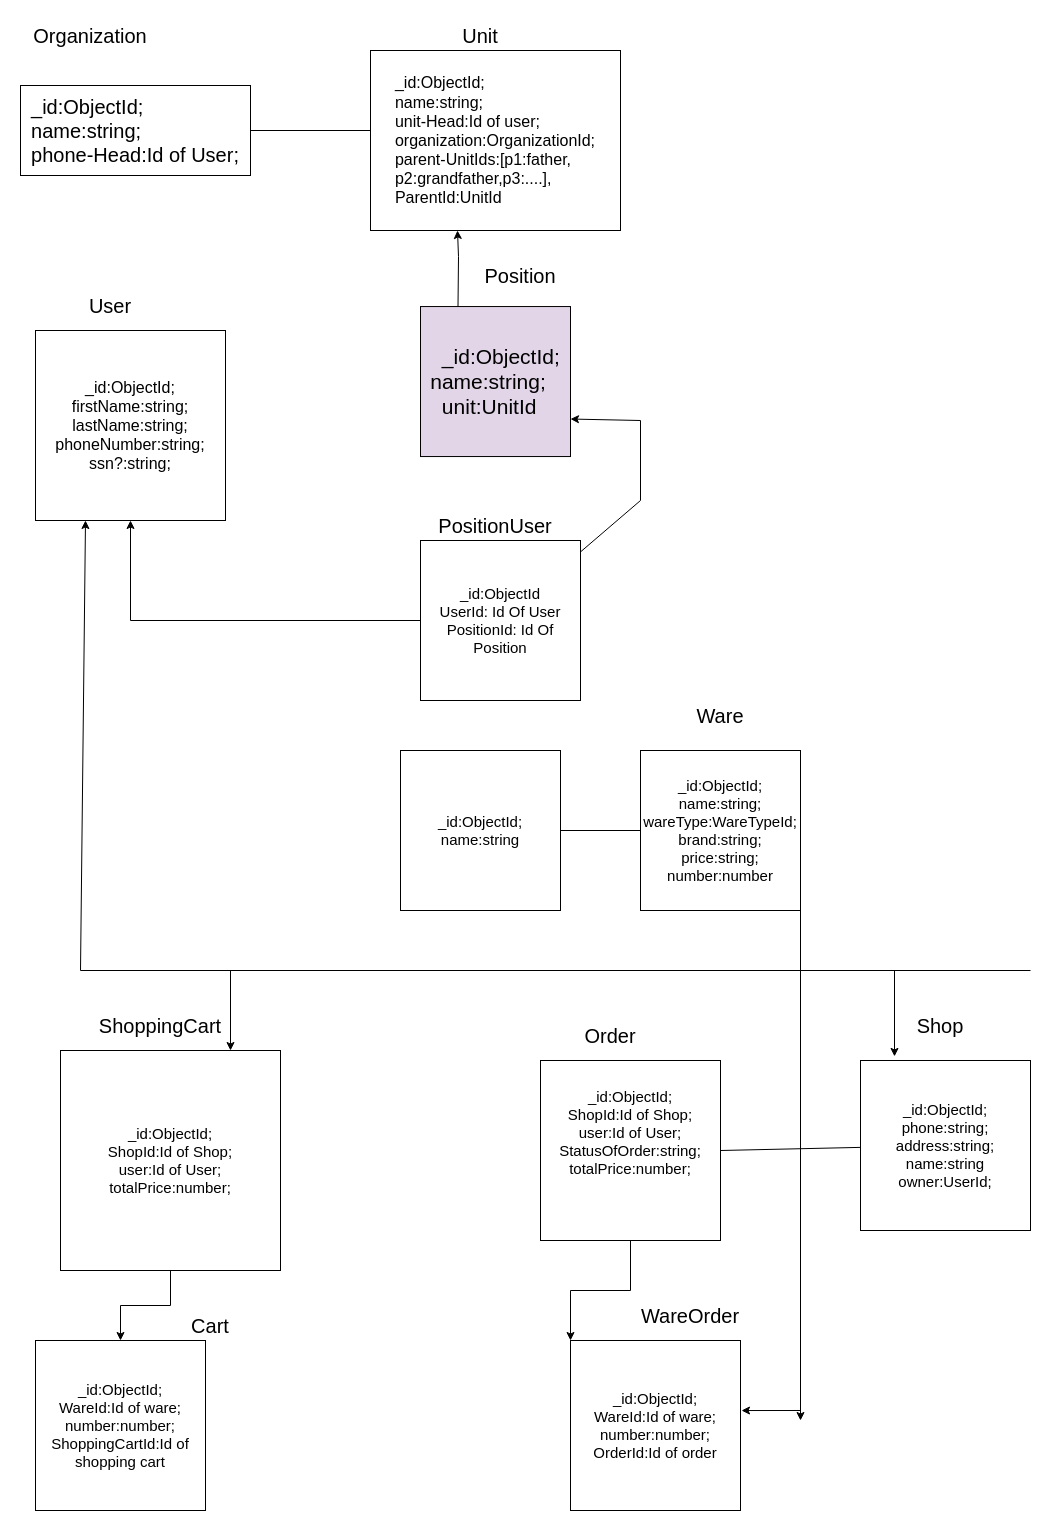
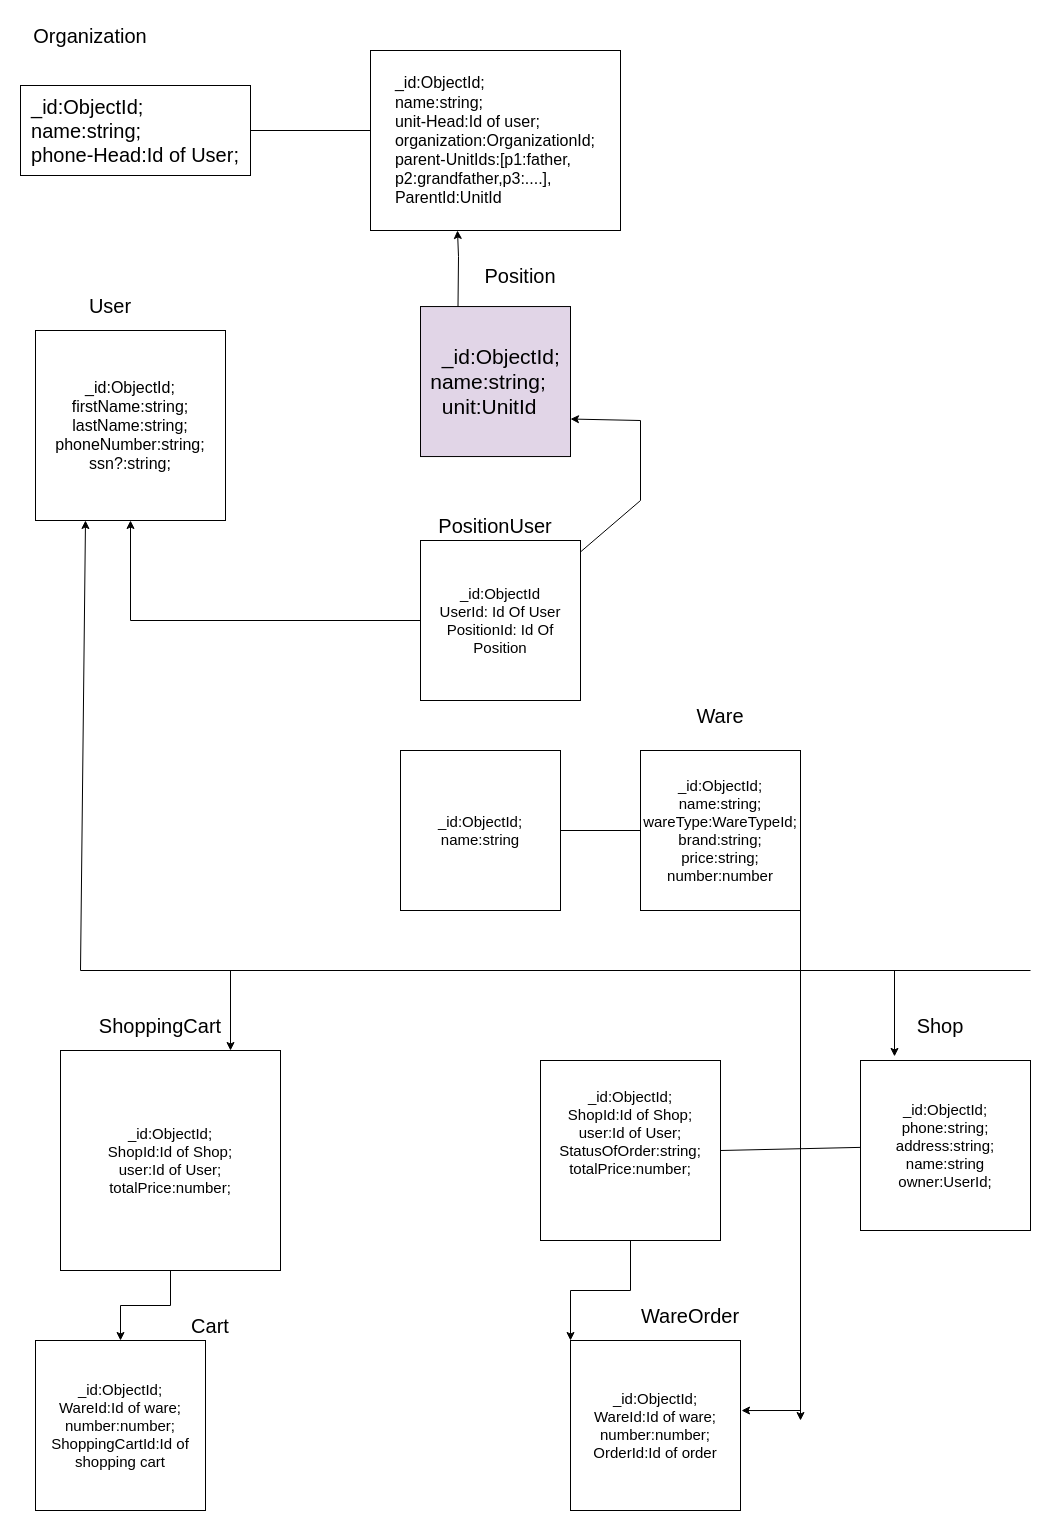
  <mxCell id="0" />
  <mxCell id="1" parent="0" />
  <mxCell id="2" value="&lt;div style=&quot;font-size: 16px&quot; align=&quot;left&quot;&gt;&lt;font style=&quot;font-size: 16px&quot;&gt;_id:ObjectId;&lt;/font&gt;&lt;/div&gt;&lt;div style=&quot;font-size: 16px&quot; align=&quot;left&quot;&gt;&lt;font style=&quot;font-size: 16px&quot;&gt;name:string;&lt;br style=&quot;font-size: 16px&quot;&gt;&lt;/font&gt;&lt;/div&gt;&lt;div style=&quot;font-size: 16px&quot; align=&quot;left&quot;&gt;&lt;font style=&quot;font-size: 16px&quot;&gt;unit-Head:Id of user;&lt;/font&gt;&lt;/div&gt;&lt;div style=&quot;font-size: 16px&quot; align=&quot;left&quot;&gt;&lt;font style=&quot;font-size: 16px&quot;&gt;organization:OrganizationId;&lt;br style=&quot;font-size: 16px&quot;&gt;&lt;/font&gt;&lt;/div&gt;&lt;div style=&quot;font-size: 16px&quot; align=&quot;left&quot;&gt;&lt;font style=&quot;font-size: 16px&quot;&gt;parent-UnitIds:[p1:father,&lt;/font&gt;&lt;/div&gt;&lt;div style=&quot;font-size: 16px&quot; align=&quot;left&quot;&gt;&lt;font style=&quot;font-size: 16px&quot;&gt;p2:grandfather,p3:....],&lt;/font&gt;&lt;/div&gt;&lt;div style=&quot;font-size: 16px&quot; align=&quot;left&quot;&gt;&lt;font style=&quot;font-size: 16px&quot;&gt;ParentId:UnitId&lt;br style=&quot;font-size: 16px&quot;&gt;&lt;/font&gt;&lt;/div&gt;" style="rounded=0;whiteSpace=wrap;html=1;fontSize=16;" vertex="1" parent="1"><mxGeometry x="370" y="50" width="250" height="180" as="geometry" /></mxCell>
- <mxCell id="3" value="Unit" style="text;html=1;strokeColor=none;fillColor=none;align=center;verticalAlign=middle;whiteSpace=wrap;rounded=0;fontSize=20;" vertex="1" parent="1"><mxGeometry x="450" y="20" width="60" height="30" as="geometry" /></mxCell>
  <mxCell id="4" value="&lt;div style=&quot;font-size: 20px&quot; align=&quot;left&quot;&gt;&lt;font style=&quot;font-size: 20px&quot;&gt;_id:ObjectId;&lt;/font&gt;&lt;/div&gt;&lt;div style=&quot;font-size: 20px&quot; align=&quot;left&quot;&gt;&lt;font style=&quot;font-size: 20px&quot;&gt;name:string;&lt;br&gt;&lt;/font&gt;&lt;/div&gt;&lt;div style=&quot;font-size: 20px&quot; align=&quot;left&quot;&gt;&lt;font style=&quot;font-size: 20px&quot;&gt;phone-Head:Id of User;&lt;/font&gt;&lt;/div&gt;" style="rounded=0;whiteSpace=wrap;html=1;" vertex="1" parent="1"><mxGeometry x="20" y="85" width="230" height="90" as="geometry" /></mxCell>
  <mxCell id="5" value="Organization" style="text;html=1;strokeColor=none;fillColor=none;align=center;verticalAlign=middle;whiteSpace=wrap;rounded=0;fontSize=20;" vertex="1" parent="1"><mxGeometry x="60" y="20" width="60" height="30" as="geometry" /></mxCell>
  <mxCell id="6" value="" style="endArrow=none;html=1;rounded=0;fontSize=16;exitX=1;exitY=0.5;exitDx=0;exitDy=0;entryX=0;entryY=0.5;entryDx=0;entryDy=0;" edge="1" parent="1" source="4"><mxGeometry width="50" height="50" relative="1" as="geometry"><mxPoint x="410" y="300" as="sourcePoint" /><mxPoint x="370" y="130" as="targetPoint" /></mxGeometry></mxCell>
  <mxCell id="7" value="Position" style="text;html=1;strokeColor=none;fillColor=none;align=center;verticalAlign=middle;whiteSpace=wrap;rounded=0;fontSize=20;" vertex="1" parent="1"><mxGeometry x="490" y="260" width="60" height="30" as="geometry" /></mxCell>
  <mxCell id="8" value="&lt;div style=&quot;font-size: 21px&quot; align=&quot;left&quot;&gt;&lt;font style=&quot;font-size: 21px&quot;&gt;&amp;nbsp; _id:ObjectId;&lt;/font&gt;&lt;/div&gt;&lt;div style=&quot;font-size: 21px&quot; align=&quot;left&quot;&gt;&lt;font style=&quot;font-size: 21px&quot;&gt;&lt;span&gt;  &lt;/span&gt;name:string;&lt;/font&gt;&lt;/div&gt;&lt;div style=&quot;font-size: 21px&quot; align=&quot;left&quot;&gt;&lt;font style=&quot;font-size: 21px&quot;&gt;&amp;nbsp; unit:UnitId&lt;br&gt;&lt;/font&gt;&lt;/div&gt;" style="whiteSpace=wrap;html=1;aspect=fixed;fontSize=16;fillColor=#e1d5e7;" vertex="1" parent="1"><mxGeometry x="420" y="306.04" width="150" height="150" as="geometry" /></mxCell>
  <mxCell id="9" value="" style="endArrow=classic;html=1;rounded=0;fontSize=21;entryX=0.328;entryY=1.022;entryDx=0;entryDy=0;entryPerimeter=0;exitX=0.25;exitY=0;exitDx=0;exitDy=0;" edge="1" parent="1" source="8"><mxGeometry width="50" height="50" relative="1" as="geometry"><mxPoint x="415" y="326.04" as="sourcePoint" /><mxPoint x="457" y="230" as="targetPoint" /><Array as="points"><mxPoint x="458" y="256.04" /></Array></mxGeometry></mxCell>
  <mxCell id="10" value="&lt;div&gt;&lt;font size=&quot;3&quot;&gt;_id:ObjectId;&lt;/font&gt;&lt;/div&gt;&lt;div&gt;&lt;font size=&quot;3&quot;&gt;firstName:string;&lt;/font&gt;&lt;/div&gt;&lt;div&gt;&lt;font size=&quot;3&quot;&gt;lastName:string;&lt;/font&gt;&lt;/div&gt;&lt;div&gt;&lt;font size=&quot;3&quot;&gt;phoneNumber:string;&lt;/font&gt;&lt;/div&gt;&lt;div&gt;&lt;font size=&quot;3&quot;&gt;ssn?:string;&lt;/font&gt;&lt;/div&gt;" style="whiteSpace=wrap;html=1;aspect=fixed;" vertex="1" parent="1"><mxGeometry x="35" y="330" width="190" height="190" as="geometry" /></mxCell>
  <mxCell id="11" value="User" style="text;html=1;strokeColor=none;fillColor=none;align=center;verticalAlign=middle;whiteSpace=wrap;rounded=0;fontSize=20;" vertex="1" parent="1"><mxGeometry x="80" y="290" width="60" height="30" as="geometry" /></mxCell>
  <mxCell id="12" style="edgeStyle=orthogonalEdgeStyle;rounded=0;orthogonalLoop=1;jettySize=auto;html=1;exitX=0;exitY=0.5;exitDx=0;exitDy=0;entryX=0.5;entryY=1;entryDx=0;entryDy=0;fontSize=15;" edge="1" parent="1" source="13" target="10"><mxGeometry relative="1" as="geometry" /></mxCell>
  <mxCell id="13" value="&lt;div style=&quot;font-size: 15px&quot;&gt;&lt;font style=&quot;font-size: 15px&quot;&gt;_id:ObjectId&lt;/font&gt;&lt;/div&gt;&lt;div style=&quot;font-size: 15px&quot;&gt;&lt;font style=&quot;font-size: 15px&quot;&gt;UserId: Id Of User&lt;/font&gt;&lt;/div&gt;&lt;div style=&quot;font-size: 15px&quot;&gt;&lt;font style=&quot;font-size: 15px&quot;&gt;PositionId: Id Of Position&lt;br&gt;&lt;/font&gt;&lt;/div&gt;" style="whiteSpace=wrap;html=1;aspect=fixed;align=center;" vertex="1" parent="1"><mxGeometry x="420" y="540" width="160" height="160" as="geometry" /></mxCell>
  <mxCell id="14" value="PositionUser" style="text;html=1;strokeColor=none;fillColor=none;align=center;verticalAlign=middle;whiteSpace=wrap;rounded=0;fontSize=20;" vertex="1" parent="1"><mxGeometry x="465" y="510" width="60" height="30" as="geometry" /></mxCell>
  <mxCell id="15" value="" style="endArrow=classic;html=1;rounded=0;fontSize=15;entryX=1;entryY=0.75;entryDx=0;entryDy=0;" edge="1" parent="1" source="13" target="8"><mxGeometry width="50" height="50" relative="1" as="geometry"><mxPoint x="470" y="480" as="sourcePoint" /><mxPoint x="520" y="430" as="targetPoint" /><Array as="points"><mxPoint x="640" y="500" /><mxPoint x="640" y="420" /></Array></mxGeometry></mxCell>
  <mxCell id="16" value="&lt;div&gt;_id:ObjectId;&lt;/div&gt;&lt;div&gt;name:string;&lt;/div&gt;&lt;div&gt;wareType:WareTypeId;&lt;/div&gt;&lt;div&gt;brand:string;&lt;/div&gt;&lt;div&gt;price:string;&lt;/div&gt;&lt;div&gt;number:number&lt;br&gt;&lt;/div&gt;" style="whiteSpace=wrap;html=1;aspect=fixed;fontSize=15;" vertex="1" parent="1"><mxGeometry x="640" y="750" width="160" height="160" as="geometry" /></mxCell>
  <mxCell id="17" value="&lt;div&gt;_id:ObjectId;&lt;/div&gt;&lt;div&gt;name:string&lt;br&gt;&lt;/div&gt;" style="whiteSpace=wrap;html=1;aspect=fixed;fontSize=15;" vertex="1" parent="1"><mxGeometry x="400" y="750" width="160" height="160" as="geometry" /></mxCell>
  <mxCell id="18" value="Ware" style="text;html=1;strokeColor=none;fillColor=none;align=center;verticalAlign=middle;whiteSpace=wrap;rounded=0;fontSize=20;" vertex="1" parent="1"><mxGeometry x="690" y="700" width="60" height="30" as="geometry" /></mxCell>
  <mxCell id="19" value="" style="endArrow=none;html=1;rounded=0;fontSize=15;exitX=1;exitY=0.5;exitDx=0;exitDy=0;entryX=0;entryY=0.5;entryDx=0;entryDy=0;" edge="1" parent="1" source="17" target="16"><mxGeometry width="50" height="50" relative="1" as="geometry"><mxPoint x="590" y="870" as="sourcePoint" /><mxPoint x="640" y="820" as="targetPoint" /></mxGeometry></mxCell>
  <mxCell id="20" style="edgeStyle=orthogonalEdgeStyle;rounded=0;orthogonalLoop=1;jettySize=auto;html=1;entryX=0;entryY=0;entryDx=0;entryDy=0;fontSize=15;" edge="1" parent="1" source="21" target="33"><mxGeometry relative="1" as="geometry" /></mxCell>
  <mxCell id="21" value="&lt;div&gt;_id:ObjectId;&lt;/div&gt;&lt;div&gt;ShopId:Id of Shop;&lt;/div&gt;&lt;div&gt;user:Id of User;&lt;/div&gt;&lt;div&gt;StatusOfOrder:string;&lt;/div&gt;&lt;div&gt;totalPrice:number;&lt;/div&gt;&lt;div&gt;&lt;br&gt;&lt;/div&gt;&lt;div&gt;&lt;br&gt;&lt;/div&gt;" style="whiteSpace=wrap;html=1;aspect=fixed;fontSize=15;" vertex="1" parent="1"><mxGeometry x="540" y="1060" width="180" height="180" as="geometry" /></mxCell>
- <mxCell id="22" value="Order" style="text;html=1;strokeColor=none;fillColor=none;align=center;verticalAlign=middle;whiteSpace=wrap;rounded=0;fontSize=20;" vertex="1" parent="1"><mxGeometry x="580" y="1020" width="60" height="30" as="geometry" /></mxCell>
  <mxCell id="23" style="edgeStyle=orthogonalEdgeStyle;rounded=0;orthogonalLoop=1;jettySize=auto;html=1;fontSize=15;" edge="1" parent="1" source="24" target="35"><mxGeometry relative="1" as="geometry" /></mxCell>
  <mxCell id="24" value="&lt;div&gt;_id:ObjectId;&lt;/div&gt;&lt;div&gt;ShopId:Id of Shop;&lt;/div&gt;&lt;div&gt;user:Id of User;&lt;/div&gt;&lt;div&gt;totalPrice:number;&lt;/div&gt;" style="whiteSpace=wrap;html=1;aspect=fixed;fontSize=15;" vertex="1" parent="1"><mxGeometry x="60" y="1050" width="220" height="220" as="geometry" /></mxCell>
  <mxCell id="25" value="ShoppingCart" style="text;html=1;strokeColor=none;fillColor=none;align=center;verticalAlign=middle;whiteSpace=wrap;rounded=0;fontSize=20;" vertex="1" parent="1"><mxGeometry x="130" y="1010" width="60" height="30" as="geometry" /></mxCell>
  <mxCell id="26" value="&lt;div&gt;_id:ObjectId;&lt;/div&gt;&lt;div&gt;phone:string;&lt;/div&gt;&lt;div&gt;address:string;&lt;/div&gt;&lt;div&gt;name:string&lt;/div&gt;&lt;div&gt;owner:UserId;&lt;/div&gt;" style="whiteSpace=wrap;html=1;aspect=fixed;fontSize=15;" vertex="1" parent="1"><mxGeometry x="860" y="1060" width="170" height="170" as="geometry" /></mxCell>
  <mxCell id="27" value="Shop" style="text;html=1;strokeColor=none;fillColor=none;align=center;verticalAlign=middle;whiteSpace=wrap;rounded=0;fontSize=20;" vertex="1" parent="1"><mxGeometry x="910" y="1010" width="60" height="30" as="geometry" /></mxCell>
  <mxCell id="28" value="" style="endArrow=classic;html=1;rounded=0;fontSize=15;" edge="1" parent="1"><mxGeometry width="50" height="50" relative="1" as="geometry"><mxPoint x="80" y="970" as="sourcePoint" /><mxPoint x="85" y="520" as="targetPoint" /></mxGeometry></mxCell>
  <mxCell id="29" value="" style="endArrow=none;html=1;rounded=0;fontSize=15;" edge="1" parent="1"><mxGeometry width="50" height="50" relative="1" as="geometry"><mxPoint x="80" y="970" as="sourcePoint" /><mxPoint x="1030" y="970" as="targetPoint" /><Array as="points" /></mxGeometry></mxCell>
  <mxCell id="30" value="" style="endArrow=classic;html=1;rounded=0;fontSize=15;entryX=0.2;entryY=-0.024;entryDx=0;entryDy=0;entryPerimeter=0;" edge="1" parent="1" target="26"><mxGeometry width="50" height="50" relative="1" as="geometry"><mxPoint x="894" y="970" as="sourcePoint" /><mxPoint x="520" y="800" as="targetPoint" /></mxGeometry></mxCell>
  <mxCell id="31" value="" style="endArrow=none;html=1;rounded=0;fontSize=15;exitX=1;exitY=0.5;exitDx=0;exitDy=0;" edge="1" parent="1" source="21" target="26"><mxGeometry width="50" height="50" relative="1" as="geometry"><mxPoint x="470" y="1050" as="sourcePoint" /><mxPoint x="520" y="1000" as="targetPoint" /></mxGeometry></mxCell>
  <mxCell id="32" value="WareOrder" style="text;html=1;strokeColor=none;fillColor=none;align=center;verticalAlign=middle;whiteSpace=wrap;rounded=0;fontSize=20;" vertex="1" parent="1"><mxGeometry x="660" y="1300" width="60" height="30" as="geometry" /></mxCell>
  <mxCell id="33" value="&lt;div&gt;_id:ObjectId;&lt;/div&gt;&lt;div&gt;WareId:Id of ware;&lt;/div&gt;&lt;div&gt;number:number;&lt;/div&gt;&lt;div&gt;OrderId:Id of order&lt;br&gt;&lt;/div&gt;" style="whiteSpace=wrap;html=1;aspect=fixed;fontSize=15;" vertex="1" parent="1"><mxGeometry x="570" y="1340" width="170" height="170" as="geometry" /></mxCell>
  <mxCell id="34" value="Cart" style="text;html=1;strokeColor=none;fillColor=none;align=center;verticalAlign=middle;whiteSpace=wrap;rounded=0;fontSize=20;" vertex="1" parent="1"><mxGeometry x="180" y="1310" width="60" height="30" as="geometry" /></mxCell>
  <mxCell id="35" value="&lt;div&gt;_id:ObjectId;&lt;/div&gt;&lt;div&gt;WareId:Id of ware;&lt;/div&gt;&lt;div&gt;number:number;&lt;/div&gt;&lt;div&gt;ShoppingCartId:Id of shopping cart&lt;br&gt;&lt;/div&gt;" style="whiteSpace=wrap;html=1;aspect=fixed;fontSize=15;" vertex="1" parent="1"><mxGeometry x="35" y="1340" width="170" height="170" as="geometry" /></mxCell>
  <mxCell id="36" value="" style="endArrow=classic;html=1;rounded=0;fontSize=15;" edge="1" parent="1"><mxGeometry width="50" height="50" relative="1" as="geometry"><mxPoint x="230" y="970" as="sourcePoint" /><mxPoint x="230" y="1050" as="targetPoint" /></mxGeometry></mxCell>
  <mxCell id="37" value="" style="endArrow=classic;html=1;rounded=0;fontSize=15;exitX=1;exitY=1;exitDx=0;exitDy=0;" edge="1" parent="1" source="16"><mxGeometry width="50" height="50" relative="1" as="geometry"><mxPoint x="730" y="980" as="sourcePoint" /><mxPoint x="800" y="1420" as="targetPoint" /></mxGeometry></mxCell>
  <mxCell id="38" value="" style="endArrow=classic;html=1;rounded=0;fontSize=15;entryX=1.006;entryY=0.412;entryDx=0;entryDy=0;entryPerimeter=0;" edge="1" parent="1" target="33"><mxGeometry width="50" height="50" relative="1" as="geometry"><mxPoint x="800" y="1410" as="sourcePoint" /><mxPoint x="810" y="1420" as="targetPoint" /></mxGeometry></mxCell>
